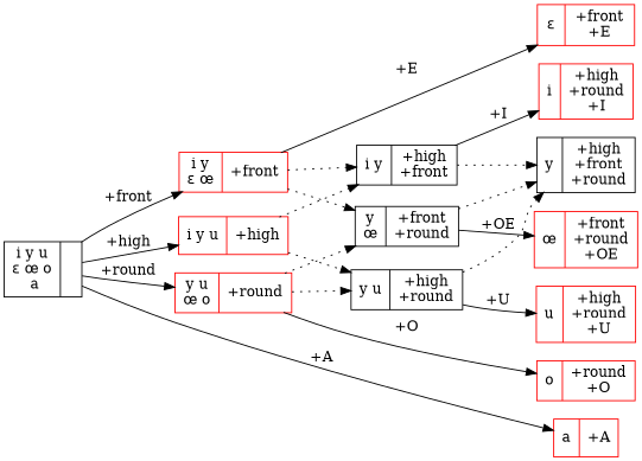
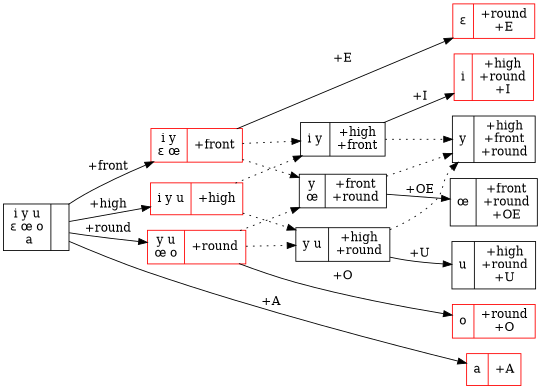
  digraph {
    rankdir=LR
    node [color=red shape=record]
    n1 [label="{<segs> i|<feats> +high\n+round\n+I}"]
    n2 [label="{<segs> y|<feats> +high\n+front\n+round}" color=""]
-   n3 [label="{<segs> u|<feats> +high\n+round\n+U}"]
-   n4 [label="{<segs> ɛ|<feats> +front\n+E}"]
-   n5 [label="{<segs> œ|<feats> +front\n+round\n+OE}"]
+   n3 [color=black label="{<segs> u|<feats> +high\n+round\n+U}"]
+   n4 [label="{<segs> ɛ|<feats> +round\n+E}"]
+   n5 [color=black label="{<segs> œ|<feats> +front\n+round\n+OE}"]
    n6 [label="{<segs> o|<feats> +round\n+O}"]
    n7 [label="{<segs> a|<feats> +A}"]
    n8 [label="{<segs> i y   u\nɛ œ   o\n    a  |<feats> }" color=""]
    n9 [label="{<segs> i y   u|<feats> +high}"]
    n10 [label="{<segs> i y\nɛ œ|<feats> +front}"]
    n11 [label="{<segs> y   u\nœ   o|<feats> +round}"]
    n12 [label="{<segs> i y|<feats> +high\n+front}" color=""]
    n13 [label="{<segs> y   u|<feats> +high\n+round}" color=""]
    n14 [label="{<segs> y\nœ|<feats> +front\n+round}" color=""]
    subgraph sub_1 {
      rank=same
      n1
      n2
      n3
      n4
      n5
      n6
      n7
    }
    n8 -> n7 [label="+A"]
    n8 -> n9 [label="+high"]
    n8 -> n10 [label="+front"]
    n8 -> n11 [label="+round"]
    n9 -> n12 [style=dotted]
    n9 -> n13 [style=dotted]
    n10 -> n4 [label="+E"]
    n10 -> n12 [style=dotted]
    n10 -> n14 [style=dotted]
    n11 -> n6 [label="+O"]
    n11 -> n13 [style=dotted]
    n11 -> n14 [style=dotted]
    n12 -> n1 [label="+I"]
    n12 -> n2 [style=dotted]
    n13 -> n2 [style=dotted]
    n13 -> n3 [label="+U"]
    n14 -> n2 [style=dotted]
    n14 -> n5 [label="+OE"]
  }
